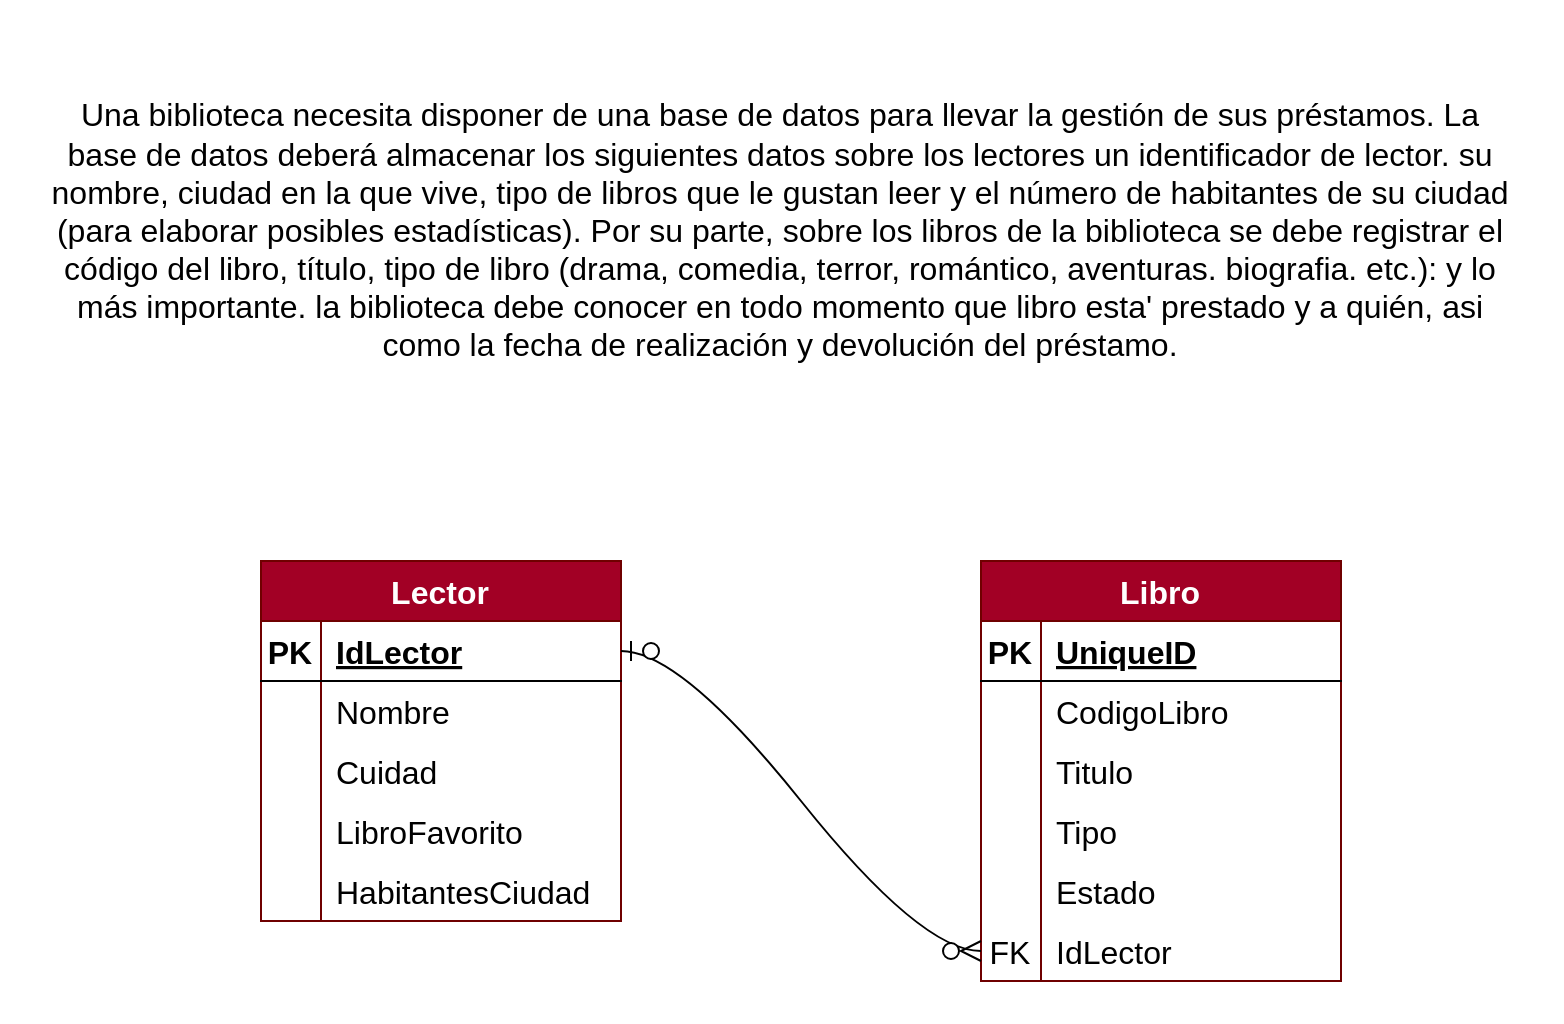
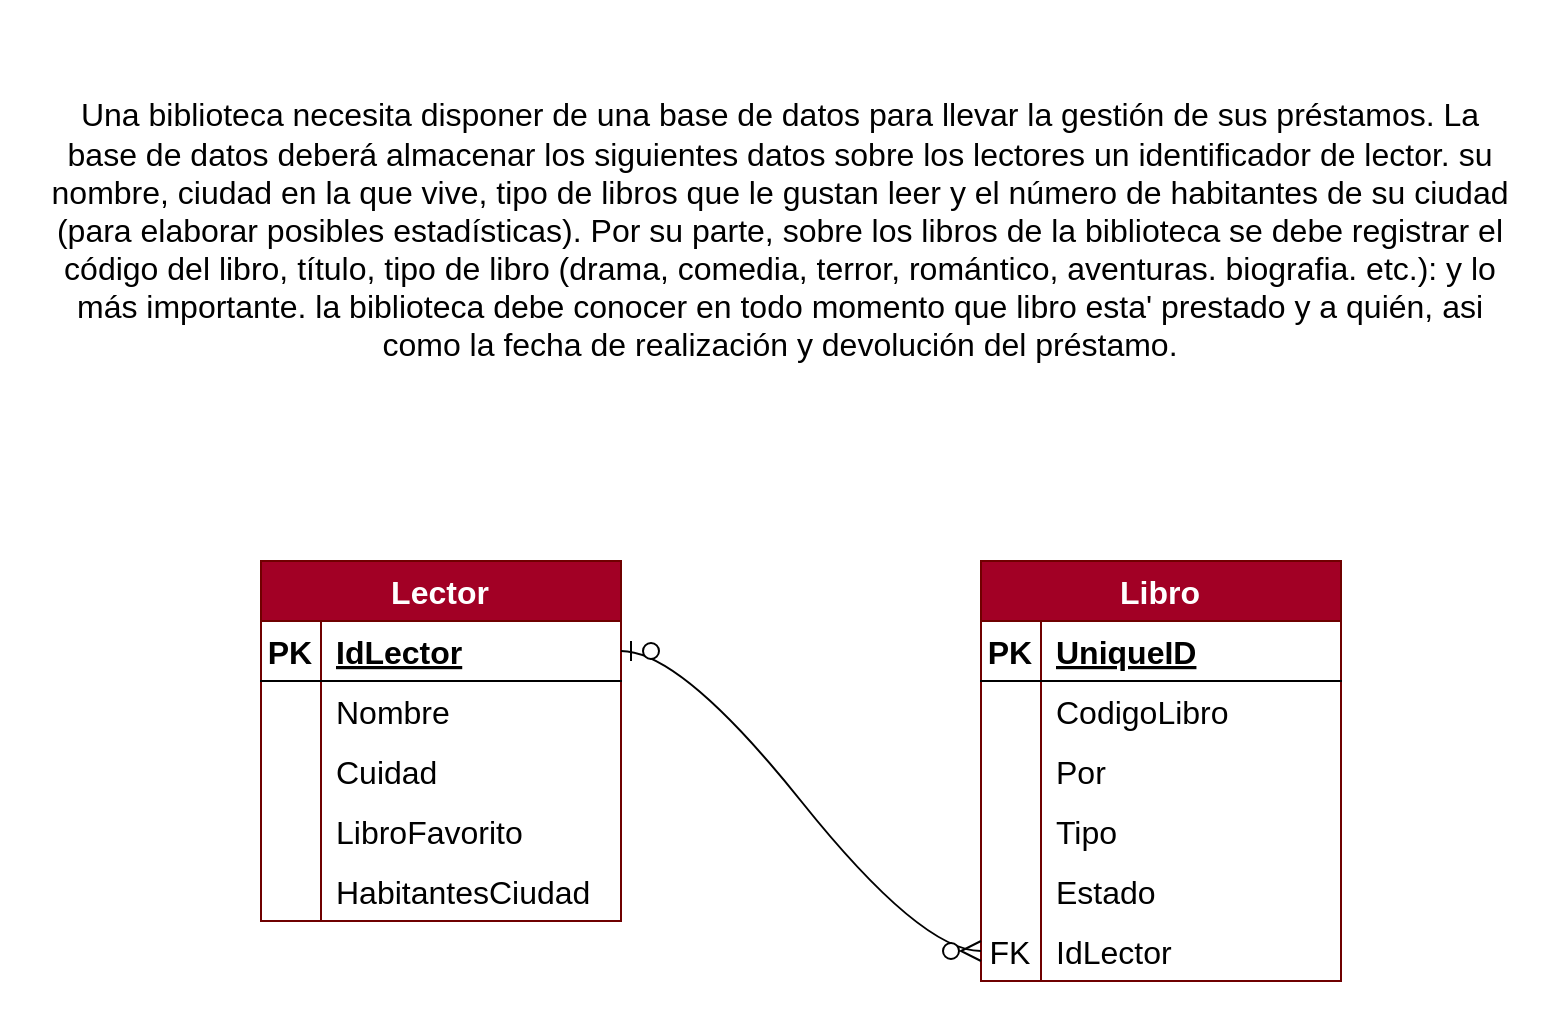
  <mxCell id="0" />
  <mxCell id="1" parent="0" />
  <mxCell id="2" value="&lt;p style=&quot;margin: 0px;&quot;&gt;Una biblioteca necesita disponer de una base de datos para llevar la gestión de sus&amp;nbsp;&lt;span style=&quot;background-color: initial;&quot;&gt;préstamos. La base de datos deberá almacenar los siguientes datos sobre los lectores un identificador de lector. su nombre, ciudad en la que vive, tipo de libros que le gustan leer y el número de habitantes de su ciudad (para elaborar posibles estadísticas). Por su parte, sobre los libros de la biblioteca se debe registrar el código del libro, título, tipo de libro (drama, comedia, terror, romántico, aventuras. biografia. etc.): y lo más importante. la biblioteca debe conocer en todo momento que libro esta' prestado y a quién, asi como la fecha de realización y devolución del préstamo.&lt;/span&gt;&lt;/p&gt;" style="text;html=1;strokeColor=none;fillColor=none;align=center;verticalAlign=middle;whiteSpace=wrap;rounded=0;fontSize=16;" vertex="1" parent="1"><mxGeometry x="20" y="20" width="740" height="190" as="geometry" /></mxCell>
  <mxCell id="3" value="Lector" style="shape=table;startSize=30;container=1;collapsible=1;childLayout=tableLayout;fixedRows=1;rowLines=0;fontStyle=1;align=center;resizeLast=1;fontSize=16;fillColor=#a20025;fontColor=#ffffff;strokeColor=#6F0000;" vertex="1" parent="1"><mxGeometry x="130" y="280" width="180" height="180" as="geometry" /></mxCell>
  <mxCell id="4" value="" style="shape=tableRow;horizontal=0;startSize=0;swimlaneHead=0;swimlaneBody=0;fillColor=none;collapsible=0;dropTarget=0;points=[[0,0.5],[1,0.5]];portConstraint=eastwest;top=0;left=0;right=0;bottom=1;fontSize=16;" vertex="1" parent="3"><mxGeometry y="30" width="180" height="30" as="geometry" /></mxCell>
  <mxCell id="5" value="PK" style="shape=partialRectangle;connectable=0;fillColor=none;top=0;left=0;bottom=0;right=0;fontStyle=1;overflow=hidden;fontSize=16;" vertex="1" parent="4"><mxGeometry width="30" height="30" as="geometry"><mxRectangle width="30" height="30" as="alternateBounds" /></mxGeometry></mxCell>
  <mxCell id="6" value="IdLector" style="shape=partialRectangle;connectable=0;fillColor=none;top=0;left=0;bottom=0;right=0;align=left;spacingLeft=6;fontStyle=5;overflow=hidden;fontSize=16;" vertex="1" parent="4"><mxGeometry x="30" width="150" height="30" as="geometry"><mxRectangle width="150" height="30" as="alternateBounds" /></mxGeometry></mxCell>
  <mxCell id="7" value="" style="shape=tableRow;horizontal=0;startSize=0;swimlaneHead=0;swimlaneBody=0;fillColor=none;collapsible=0;dropTarget=0;points=[[0,0.5],[1,0.5]];portConstraint=eastwest;top=0;left=0;right=0;bottom=0;fontSize=16;" vertex="1" parent="3"><mxGeometry y="60" width="180" height="30" as="geometry" /></mxCell>
  <mxCell id="8" value="" style="shape=partialRectangle;connectable=0;fillColor=none;top=0;left=0;bottom=0;right=0;editable=1;overflow=hidden;fontSize=16;" vertex="1" parent="7"><mxGeometry width="30" height="30" as="geometry"><mxRectangle width="30" height="30" as="alternateBounds" /></mxGeometry></mxCell>
  <mxCell id="9" value="Nombre" style="shape=partialRectangle;connectable=0;fillColor=none;top=0;left=0;bottom=0;right=0;align=left;spacingLeft=6;overflow=hidden;fontSize=16;" vertex="1" parent="7"><mxGeometry x="30" width="150" height="30" as="geometry"><mxRectangle width="150" height="30" as="alternateBounds" /></mxGeometry></mxCell>
  <mxCell id="10" value="" style="shape=tableRow;horizontal=0;startSize=0;swimlaneHead=0;swimlaneBody=0;fillColor=none;collapsible=0;dropTarget=0;points=[[0,0.5],[1,0.5]];portConstraint=eastwest;top=0;left=0;right=0;bottom=0;fontSize=16;" vertex="1" parent="3"><mxGeometry y="90" width="180" height="30" as="geometry" /></mxCell>
  <mxCell id="11" value="" style="shape=partialRectangle;connectable=0;fillColor=none;top=0;left=0;bottom=0;right=0;editable=1;overflow=hidden;fontSize=16;" vertex="1" parent="10"><mxGeometry width="30" height="30" as="geometry"><mxRectangle width="30" height="30" as="alternateBounds" /></mxGeometry></mxCell>
  <mxCell id="12" value="Cuidad" style="shape=partialRectangle;connectable=0;fillColor=none;top=0;left=0;bottom=0;right=0;align=left;spacingLeft=6;overflow=hidden;fontSize=16;" vertex="1" parent="10"><mxGeometry x="30" width="150" height="30" as="geometry"><mxRectangle width="150" height="30" as="alternateBounds" /></mxGeometry></mxCell>
  <mxCell id="13" value="" style="shape=tableRow;horizontal=0;startSize=0;swimlaneHead=0;swimlaneBody=0;fillColor=none;collapsible=0;dropTarget=0;points=[[0,0.5],[1,0.5]];portConstraint=eastwest;top=0;left=0;right=0;bottom=0;fontSize=16;" vertex="1" parent="3"><mxGeometry y="120" width="180" height="30" as="geometry" /></mxCell>
  <mxCell id="14" value="" style="shape=partialRectangle;connectable=0;fillColor=none;top=0;left=0;bottom=0;right=0;editable=1;overflow=hidden;fontSize=16;" vertex="1" parent="13"><mxGeometry width="30" height="30" as="geometry"><mxRectangle width="30" height="30" as="alternateBounds" /></mxGeometry></mxCell>
  <mxCell id="15" value="LibroFavorito" style="shape=partialRectangle;connectable=0;fillColor=none;top=0;left=0;bottom=0;right=0;align=left;spacingLeft=6;overflow=hidden;fontSize=16;" vertex="1" parent="13"><mxGeometry x="30" width="150" height="30" as="geometry"><mxRectangle width="150" height="30" as="alternateBounds" /></mxGeometry></mxCell>
  <mxCell id="16" value="" style="shape=tableRow;horizontal=0;startSize=0;swimlaneHead=0;swimlaneBody=0;fillColor=none;collapsible=0;dropTarget=0;points=[[0,0.5],[1,0.5]];portConstraint=eastwest;top=0;left=0;right=0;bottom=0;fontSize=16;" vertex="1" parent="3"><mxGeometry y="150" width="180" height="30" as="geometry" /></mxCell>
  <mxCell id="17" value="" style="shape=partialRectangle;connectable=0;fillColor=none;top=0;left=0;bottom=0;right=0;editable=1;overflow=hidden;fontSize=16;" vertex="1" parent="16"><mxGeometry width="30" height="30" as="geometry"><mxRectangle width="30" height="30" as="alternateBounds" /></mxGeometry></mxCell>
  <mxCell id="18" value="HabitantesCiudad" style="shape=partialRectangle;connectable=0;fillColor=none;top=0;left=0;bottom=0;right=0;align=left;spacingLeft=6;overflow=hidden;fontSize=16;" vertex="1" parent="16"><mxGeometry x="30" width="150" height="30" as="geometry"><mxRectangle width="150" height="30" as="alternateBounds" /></mxGeometry></mxCell>
  <mxCell id="19" value="Libro" style="shape=table;startSize=30;container=1;collapsible=1;childLayout=tableLayout;fixedRows=1;rowLines=0;fontStyle=1;align=center;resizeLast=1;fontSize=16;fillColor=#a20025;fontColor=#ffffff;strokeColor=#6F0000;" vertex="1" parent="1"><mxGeometry x="490" y="280" width="180" height="210" as="geometry" /></mxCell>
  <mxCell id="20" value="" style="shape=tableRow;horizontal=0;startSize=0;swimlaneHead=0;swimlaneBody=0;fillColor=none;collapsible=0;dropTarget=0;points=[[0,0.5],[1,0.5]];portConstraint=eastwest;top=0;left=0;right=0;bottom=1;fontSize=16;" vertex="1" parent="19"><mxGeometry y="30" width="180" height="30" as="geometry" /></mxCell>
  <mxCell id="21" value="PK" style="shape=partialRectangle;connectable=0;fillColor=none;top=0;left=0;bottom=0;right=0;fontStyle=1;overflow=hidden;fontSize=16;" vertex="1" parent="20"><mxGeometry width="30" height="30" as="geometry"><mxRectangle width="30" height="30" as="alternateBounds" /></mxGeometry></mxCell>
  <mxCell id="22" value="UniqueID" style="shape=partialRectangle;connectable=0;fillColor=none;top=0;left=0;bottom=0;right=0;align=left;spacingLeft=6;fontStyle=5;overflow=hidden;fontSize=16;" vertex="1" parent="20"><mxGeometry x="30" width="150" height="30" as="geometry"><mxRectangle width="150" height="30" as="alternateBounds" /></mxGeometry></mxCell>
  <mxCell id="23" value="" style="shape=tableRow;horizontal=0;startSize=0;swimlaneHead=0;swimlaneBody=0;fillColor=none;collapsible=0;dropTarget=0;points=[[0,0.5],[1,0.5]];portConstraint=eastwest;top=0;left=0;right=0;bottom=0;fontSize=16;" vertex="1" parent="19"><mxGeometry y="60" width="180" height="30" as="geometry" /></mxCell>
  <mxCell id="24" value="" style="shape=partialRectangle;connectable=0;fillColor=none;top=0;left=0;bottom=0;right=0;editable=1;overflow=hidden;fontSize=16;" vertex="1" parent="23"><mxGeometry width="30" height="30" as="geometry"><mxRectangle width="30" height="30" as="alternateBounds" /></mxGeometry></mxCell>
  <mxCell id="25" value="CodigoLibro" style="shape=partialRectangle;connectable=0;fillColor=none;top=0;left=0;bottom=0;right=0;align=left;spacingLeft=6;overflow=hidden;fontSize=16;" vertex="1" parent="23"><mxGeometry x="30" width="150" height="30" as="geometry"><mxRectangle width="150" height="30" as="alternateBounds" /></mxGeometry></mxCell>
  <mxCell id="26" value="" style="shape=tableRow;horizontal=0;startSize=0;swimlaneHead=0;swimlaneBody=0;fillColor=none;collapsible=0;dropTarget=0;points=[[0,0.5],[1,0.5]];portConstraint=eastwest;top=0;left=0;right=0;bottom=0;fontSize=16;" vertex="1" parent="19"><mxGeometry y="90" width="180" height="30" as="geometry" /></mxCell>
  <mxCell id="27" value="" style="shape=partialRectangle;connectable=0;fillColor=none;top=0;left=0;bottom=0;right=0;editable=1;overflow=hidden;fontSize=16;" vertex="1" parent="26"><mxGeometry width="30" height="30" as="geometry"><mxRectangle width="30" height="30" as="alternateBounds" /></mxGeometry></mxCell>
- <mxCell id="28" value="Titulo" style="shape=partialRectangle;connectable=0;fillColor=none;top=0;left=0;bottom=0;right=0;align=left;spacingLeft=6;overflow=hidden;fontSize=16;" vertex="1" parent="26"><mxGeometry x="30" width="150" height="30" as="geometry"><mxRectangle width="150" height="30" as="alternateBounds" /></mxGeometry></mxCell>
+ <mxCell id="28" value="Por" style="shape=partialRectangle;connectable=0;fillColor=none;top=0;left=0;bottom=0;right=0;align=left;spacingLeft=6;overflow=hidden;fontSize=16;" vertex="1" parent="26"><mxGeometry x="30" width="150" height="30" as="geometry"><mxRectangle width="150" height="30" as="alternateBounds" /></mxGeometry></mxCell>
  <mxCell id="29" value="" style="shape=tableRow;horizontal=0;startSize=0;swimlaneHead=0;swimlaneBody=0;fillColor=none;collapsible=0;dropTarget=0;points=[[0,0.5],[1,0.5]];portConstraint=eastwest;top=0;left=0;right=0;bottom=0;fontSize=16;" vertex="1" parent="19"><mxGeometry y="120" width="180" height="30" as="geometry" /></mxCell>
  <mxCell id="30" value="" style="shape=partialRectangle;connectable=0;fillColor=none;top=0;left=0;bottom=0;right=0;editable=1;overflow=hidden;fontSize=16;" vertex="1" parent="29"><mxGeometry width="30" height="30" as="geometry"><mxRectangle width="30" height="30" as="alternateBounds" /></mxGeometry></mxCell>
  <mxCell id="31" value="Tipo" style="shape=partialRectangle;connectable=0;fillColor=none;top=0;left=0;bottom=0;right=0;align=left;spacingLeft=6;overflow=hidden;fontSize=16;" vertex="1" parent="29"><mxGeometry x="30" width="150" height="30" as="geometry"><mxRectangle width="150" height="30" as="alternateBounds" /></mxGeometry></mxCell>
  <mxCell id="32" value="" style="shape=tableRow;horizontal=0;startSize=0;swimlaneHead=0;swimlaneBody=0;fillColor=none;collapsible=0;dropTarget=0;points=[[0,0.5],[1,0.5]];portConstraint=eastwest;top=0;left=0;right=0;bottom=0;fontSize=16;" vertex="1" parent="19"><mxGeometry y="150" width="180" height="30" as="geometry" /></mxCell>
  <mxCell id="33" value="" style="shape=partialRectangle;connectable=0;fillColor=none;top=0;left=0;bottom=0;right=0;editable=1;overflow=hidden;fontSize=16;" vertex="1" parent="32"><mxGeometry width="30" height="30" as="geometry"><mxRectangle width="30" height="30" as="alternateBounds" /></mxGeometry></mxCell>
  <mxCell id="34" value="Estado" style="shape=partialRectangle;connectable=0;fillColor=none;top=0;left=0;bottom=0;right=0;align=left;spacingLeft=6;overflow=hidden;fontSize=16;" vertex="1" parent="32"><mxGeometry x="30" width="150" height="30" as="geometry"><mxRectangle width="150" height="30" as="alternateBounds" /></mxGeometry></mxCell>
  <mxCell id="35" value="" style="shape=tableRow;horizontal=0;startSize=0;swimlaneHead=0;swimlaneBody=0;fillColor=none;collapsible=0;dropTarget=0;points=[[0,0.5],[1,0.5]];portConstraint=eastwest;top=0;left=0;right=0;bottom=0;fontSize=16;" vertex="1" parent="19"><mxGeometry y="180" width="180" height="30" as="geometry" /></mxCell>
  <mxCell id="36" value="FK" style="shape=partialRectangle;connectable=0;fillColor=none;top=0;left=0;bottom=0;right=0;editable=1;overflow=hidden;fontSize=16;" vertex="1" parent="35"><mxGeometry width="30" height="30" as="geometry"><mxRectangle width="30" height="30" as="alternateBounds" /></mxGeometry></mxCell>
  <mxCell id="37" value="IdLector" style="shape=partialRectangle;connectable=0;fillColor=none;top=0;left=0;bottom=0;right=0;align=left;spacingLeft=6;overflow=hidden;fontSize=16;" vertex="1" parent="35"><mxGeometry x="30" width="150" height="30" as="geometry"><mxRectangle width="150" height="30" as="alternateBounds" /></mxGeometry></mxCell>
  <mxCell id="38" value="" style="edgeStyle=entityRelationEdgeStyle;fontSize=12;html=1;endArrow=ERzeroToMany;startArrow=ERzeroToOne;rounded=0;startSize=8;endSize=8;curved=1;exitX=1;exitY=0.5;exitDx=0;exitDy=0;entryX=0;entryY=0.5;entryDx=0;entryDy=0;" edge="1" parent="1" source="4" target="35"><mxGeometry width="100" height="100" relative="1" as="geometry"><mxPoint x="370" y="450" as="sourcePoint" /><mxPoint x="470" y="350" as="targetPoint" /></mxGeometry></mxCell>
